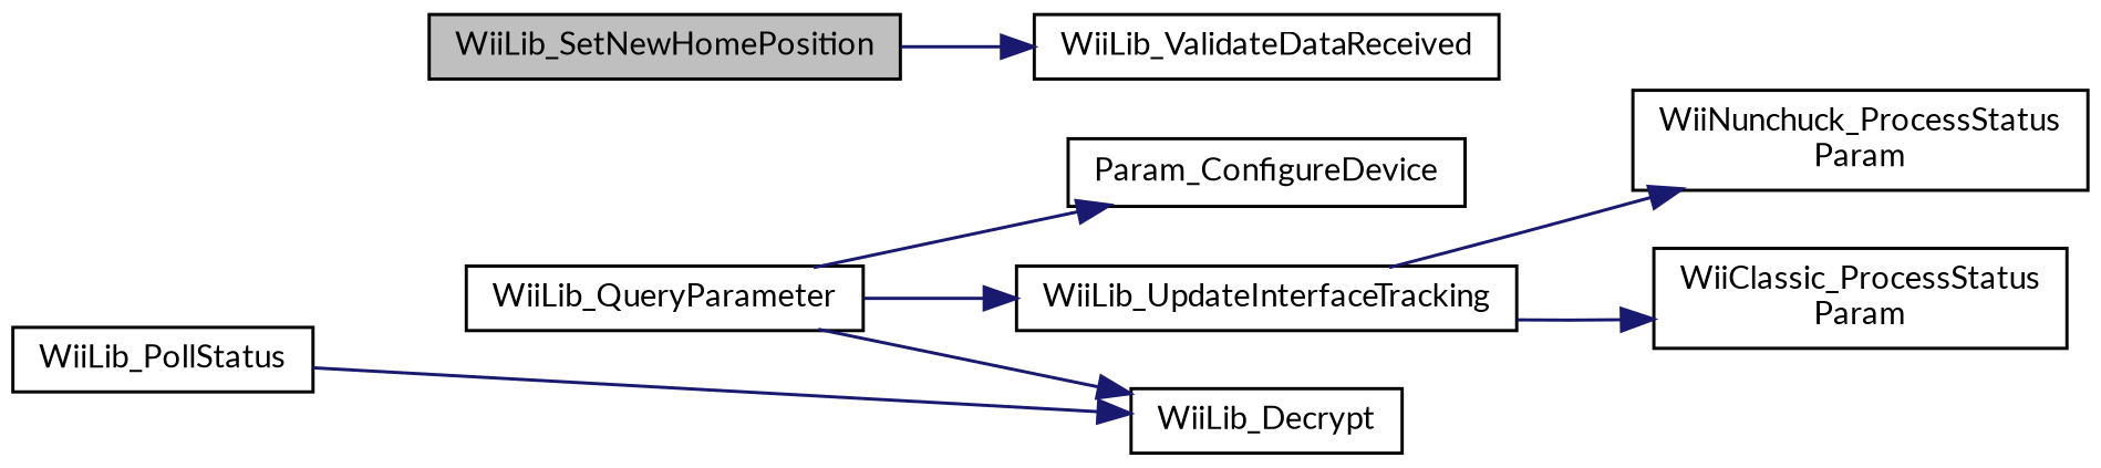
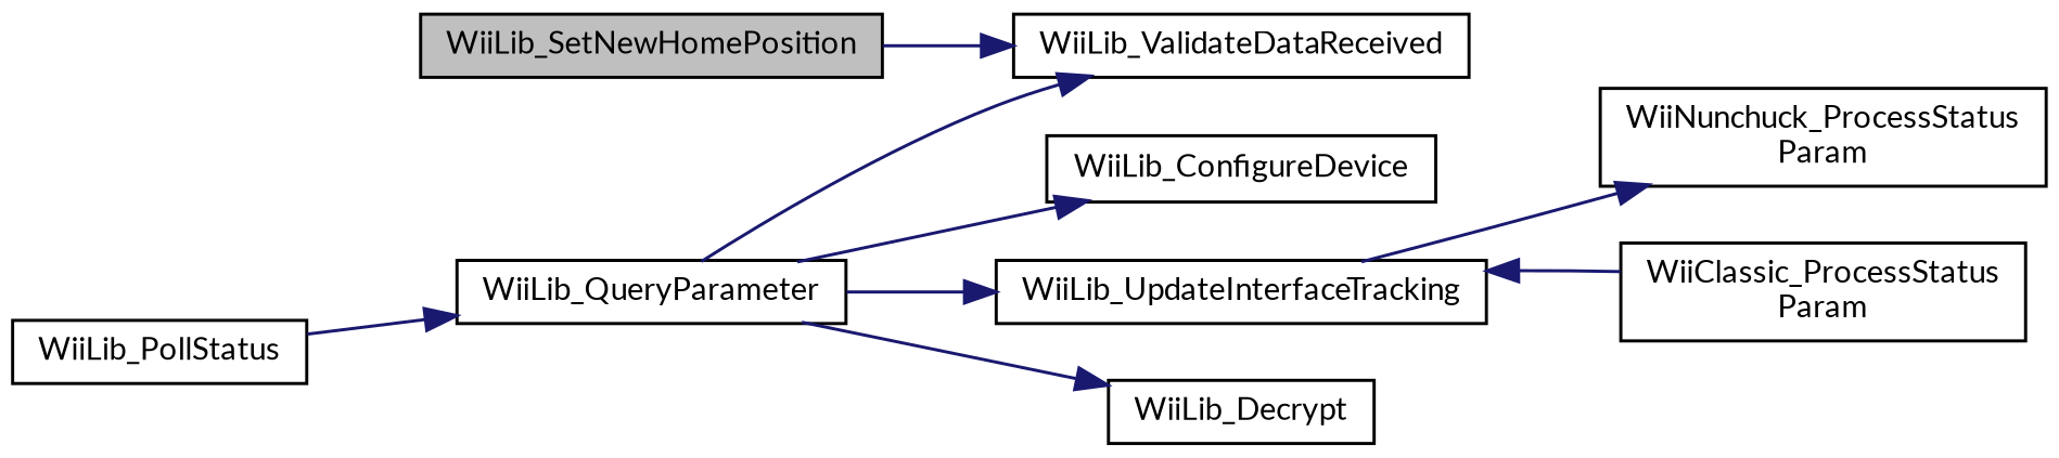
  digraph {
    fontname=Lato
    rankdir=LR
    node [color=black fillcolor=white fontname=Lato fontsize=10 shape=record style=filled]
    edge [color=midnightblue fontname=Lato fontsize=10 labelfontname=Helvetica labelfontsize=10 style=solid]
    n1 [fillcolor=grey75 fontcolor=black height=0.2 label=WiiLib_SetNewHomePosition width=0.4]
    n2 [height=0.2 label=WiiLib_ValidateDataReceived width=0.4]
    n3 [height=0.2 label=WiiLib_PollStatus width=0.4]
    n4 [height=0.2 label=WiiLib_QueryParameter width=0.4]
-   n5 [height=0.2 label=Param_ConfigureDevice width=0.4]
+   n5 [height=0.2 label=WiiLib_ConfigureDevice width=0.4]
    n6 [height=0.2 label=WiiLib_Decrypt width=0.4]
    n7 [height=0.2 label=WiiLib_UpdateInterfaceTracking width=0.4]
    n8 [height=0.2 label="WiiNunchuck_ProcessStatus\lParam" width=0.4]
    n9 [height=0.2 label="WiiClassic_ProcessStatus\lParam" width=0.4]
    n1 -> n2
-   n3 -> n6
+   n3 -> n4
+   n4 -> n2
    n4 -> n5
    n4 -> n6
    n4 -> n7
    n7 -> n8
-   n7 -> n9
+   n9 -> n7
  }
